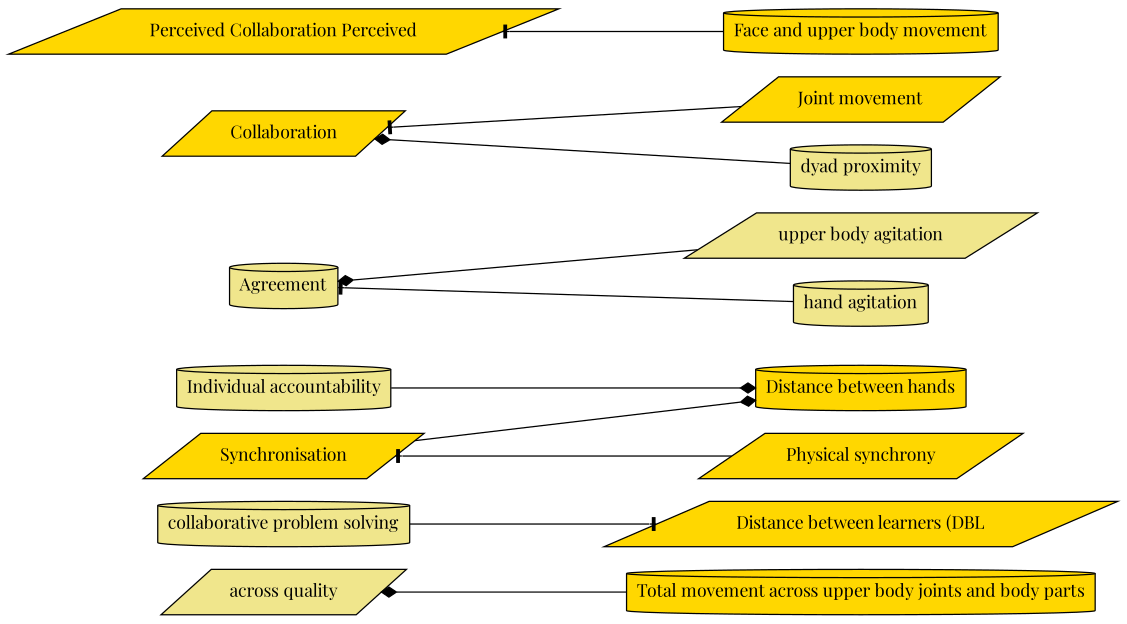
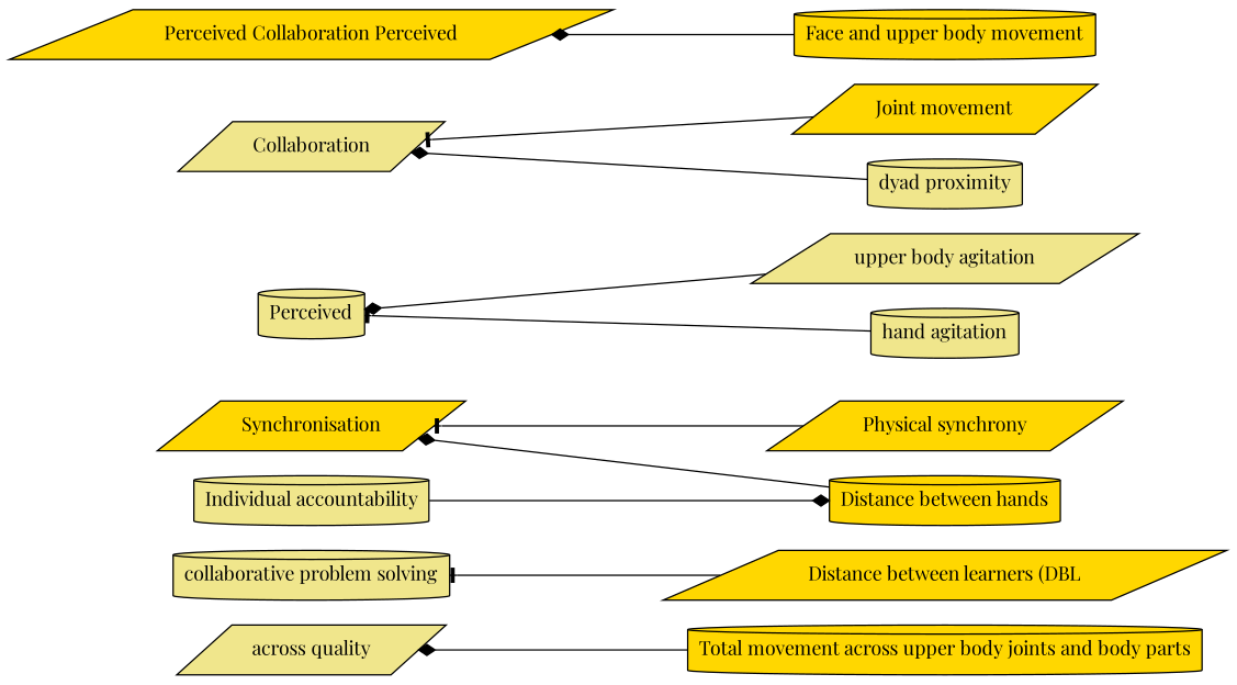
  digraph {
    fontname="Playfair Display"
    rankdir=RL
    splines=true
    node [fillcolor=gold fontname="Playfair Display" shape=cylinder style=filled]
    edge [arrowhead=diamond fontname="Playfair Display"]
    "Total movement across upper body joints and body parts"
    "Distance between learners (DBL" [shape=parallelogram]
    "Distance between hands"
    "Physical synchrony" [shape=parallelogram]
    "upper body agitation" [fillcolor=khaki shape=parallelogram]
    "Joint movement" [shape=parallelogram]
    "hand agitation" [fillcolor=khaki]
    "Face and upper body movement"
    "dyad proximity" [fillcolor=khaki]
-   Collaboration [shape=parallelogram]
+   Collaboration [fillcolor=khaki shape=parallelogram]
    n11 [fillcolor=khaki label="across quality" shape=parallelogram]
-   Agreement [fillcolor=khaki]
+   Agreement [fillcolor=khaki label=Perceived]
    "Individual accountability" [fillcolor=khaki]
    n14 [label="Perceived Collaboration Perceived" shape=parallelogram]
    Synchronisation [shape=parallelogram]
    "collaborative problem solving" [fillcolor=khaki]
    subgraph sub_1 {
      rank=same
      "Total movement across upper body joints and body parts"
      "Distance between learners (DBL"
      "Distance between hands"
      "Physical synchrony"
      "upper body agitation"
      "Joint movement"
      "hand agitation"
      "Face and upper body movement"
      "dyad proximity"
    }
    subgraph sub_2 {
      rank=same
      Collaboration
      n11
      Agreement
      "Individual accountability"
      n14
      Synchronisation
      "collaborative problem solving"
    }
    "Total movement across upper body joints and body parts" -> n11
-   "collaborative problem solving" -> "Distance between learners (DBL" [arrowhead=tee]
-   Synchronisation -> "Distance between hands"
+   "Distance between learners (DBL" -> "collaborative problem solving" [arrowhead=tee]
+   "Distance between hands" -> Synchronisation
    "Physical synchrony" -> Synchronisation [arrowhead=tee]
    "upper body agitation" -> Agreement
    "Joint movement" -> Collaboration [arrowhead=tee]
    "hand agitation" -> Agreement [arrowhead=tee]
-   "Face and upper body movement" -> n14 [arrowhead=tee]
+   "Face and upper body movement" -> n14
    "dyad proximity" -> Collaboration
    "Individual accountability" -> "Distance between hands"
  }
